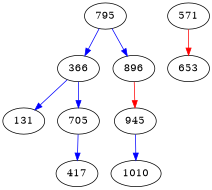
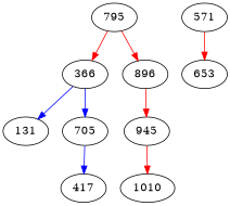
  digraph {
    edge [color=blue]
    795
    366
    896
    131
    705
    n6 [label=945]
    417
    n8 [label=1010]
    571
    653
-   795 -> 366
-   795 -> 896
+   795 -> 366 [color=red]
+   795 -> 896 [color=red]
    366 -> 131
    366 -> 705
    896 -> n6 [color=red]
    705 -> 417
-   n6 -> n8
+   n6 -> n8 [color=red]
    571 -> 653 [color=red]
  }
